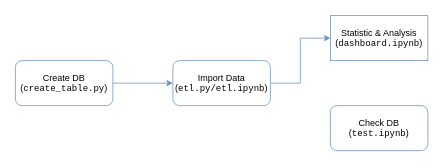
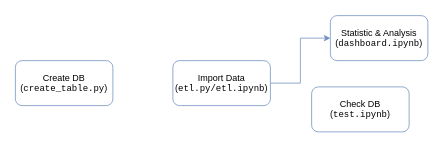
  <mxCell id="0" />
  <mxCell id="1" parent="0" />
- <mxCell id="2" style="edgeStyle=orthogonalEdgeStyle;rounded=0;orthogonalLoop=1;jettySize=auto;html=1;exitX=1;exitY=0.5;exitDx=0;exitDy=0;entryX=0;entryY=0.5;entryDx=0;entryDy=0;fillColor=#dae8fc;strokeColor=#6c8ebf;" edge="1" parent="1" source="3" target="7"><mxGeometry relative="1" as="geometry" /></mxCell>
  <mxCell id="3" value="Create DB&lt;br&gt;(&lt;font face=&quot;Courier New&quot;&gt;create_table.py&lt;/font&gt;)" style="rounded=1;whiteSpace=wrap;html=1;strokeColor=#6c8ebf;" vertex="1" parent="1"><mxGeometry x="20" y="80" width="130" height="60" as="geometry" /></mxCell>
- <mxCell id="4" value="Statistic &amp;amp; Analysis&lt;br&gt;(&lt;font face=&quot;Courier New&quot;&gt;dashboard.ipynb&lt;/font&gt;)" style="whiteSpace=wrap;html=1;strokeColor=#6c8ebf;fillColor=#FFFFFF;rounded=0;" vertex="1" parent="1"><mxGeometry x="440" y="20" width="130" height="60" as="geometry" /></mxCell>
- <mxCell id="5" value="Check DB&lt;br&gt;(&lt;font face=&quot;Courier New&quot;&gt;test.ipynb&lt;/font&gt;)" style="rounded=1;whiteSpace=wrap;html=1;strokeColor=#6c8ebf;fillColor=#FFFFFF;" vertex="1" parent="1"><mxGeometry x="440" y="140" width="130" height="60" as="geometry" /></mxCell>
+ <mxCell id="4" value="Statistic &amp;amp; Analysis&lt;br&gt;(&lt;font face=&quot;Courier New&quot;&gt;dashboard.ipynb&lt;/font&gt;)" style="rounded=1;whiteSpace=wrap;html=1;strokeColor=#6c8ebf;fillColor=#FFFFFF;" vertex="1" parent="1"><mxGeometry x="440" y="20" width="130" height="60" as="geometry" /></mxCell>
+ <mxCell id="5" value="Check DB&lt;br&gt;(&lt;font face=&quot;Courier New&quot;&gt;test.ipynb&lt;/font&gt;)" style="rounded=1;whiteSpace=wrap;html=1;strokeColor=#6c8ebf;fillColor=#FFFFFF;" vertex="1" parent="1"><mxGeometry x="415" y="115" width="130" height="60" as="geometry" /></mxCell>
  <mxCell id="6" style="edgeStyle=orthogonalEdgeStyle;rounded=0;orthogonalLoop=1;jettySize=auto;html=1;exitX=1;exitY=0.5;exitDx=0;exitDy=0;entryX=0;entryY=0.5;entryDx=0;entryDy=0;fillColor=#dae8fc;strokeColor=#6c8ebf;" edge="1" parent="1" source="7" target="4"><mxGeometry relative="1" as="geometry" /></mxCell>
  <mxCell id="7" value="Import Data&lt;br&gt;(&lt;font face=&quot;Courier New&quot;&gt;etl.py/etl.ipynb&lt;/font&gt;)" style="rounded=1;whiteSpace=wrap;html=1;strokeColor=#6c8ebf;fillColor=#FFFFFF;" vertex="1" parent="1"><mxGeometry x="230" y="80" width="130" height="60" as="geometry" /></mxCell>
